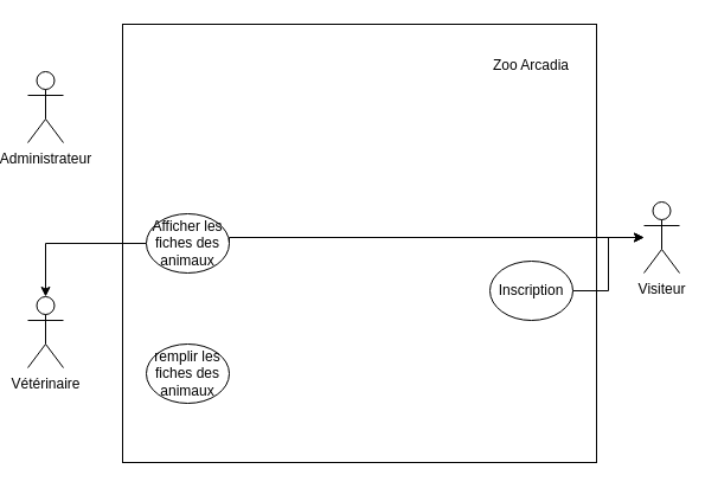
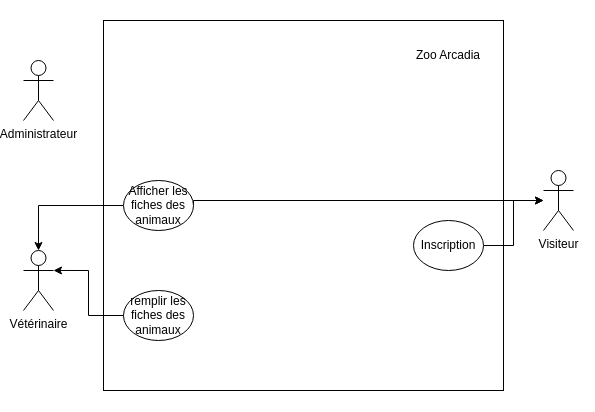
  <mxCell id="0" />
  <mxCell id="1" parent="0" />
  <mxCell id="2" value="" style="rounded=0;whiteSpace=wrap;html=1;" vertex="1" parent="1"><mxGeometry x="100" y="20" width="400" height="370" as="geometry" /></mxCell>
  <mxCell id="3" value="Administrateur" style="shape=umlActor;verticalLabelPosition=bottom;verticalAlign=top;html=1;outlineConnect=0;" vertex="1" parent="1"><mxGeometry x="20" y="60" width="30" height="60" as="geometry" /></mxCell>
  <mxCell id="4" value="Vétérinaire" style="shape=umlActor;verticalLabelPosition=bottom;verticalAlign=top;html=1;outlineConnect=0;" vertex="1" parent="1"><mxGeometry x="20" y="250" width="30" height="60" as="geometry" /></mxCell>
  <mxCell id="5" value="Visiteur" style="shape=umlActor;verticalLabelPosition=bottom;verticalAlign=top;html=1;outlineConnect=0;" vertex="1" parent="1"><mxGeometry x="540" y="170" width="30" height="60" as="geometry" /></mxCell>
  <mxCell id="6" value="Zoo Arcadia" style="text;html=1;strokeColor=none;fillColor=none;align=center;verticalAlign=middle;whiteSpace=wrap;rounded=0;" vertex="1" parent="1"><mxGeometry x="410" y="40" width="70" height="30" as="geometry" /></mxCell>
  <mxCell id="7" style="edgeStyle=orthogonalEdgeStyle;rounded=0;orthogonalLoop=1;jettySize=auto;html=1;" edge="1" parent="1" source="8" target="5"><mxGeometry relative="1" as="geometry" /></mxCell>
  <mxCell id="8" value="Inscription" style="ellipse;whiteSpace=wrap;html=1;" vertex="1" parent="1"><mxGeometry x="410" y="220" width="70" height="50" as="geometry" /></mxCell>
  <mxCell id="9" style="edgeStyle=orthogonalEdgeStyle;rounded=0;orthogonalLoop=1;jettySize=auto;html=1;" edge="1" parent="1" source="11" target="4"><mxGeometry relative="1" as="geometry" /></mxCell>
  <mxCell id="10" style="edgeStyle=orthogonalEdgeStyle;rounded=0;orthogonalLoop=1;jettySize=auto;html=1;exitX=1;exitY=0.5;exitDx=0;exitDy=0;" edge="1" parent="1" source="11" target="5"><mxGeometry relative="1" as="geometry"><Array as="points"><mxPoint x="190" y="200" /></Array></mxGeometry></mxCell>
  <mxCell id="11" value="Afficher les fiches des animaux" style="ellipse;whiteSpace=wrap;html=1;" vertex="1" parent="1"><mxGeometry x="120" y="180" width="70" height="50" as="geometry" /></mxCell>
  <mxCell id="12" value="remplir les fiches des animaux" style="ellipse;whiteSpace=wrap;html=1;" vertex="1" parent="1"><mxGeometry x="120" y="290" width="70" height="50" as="geometry" /></mxCell>
+ <mxCell id="13" style="edgeStyle=orthogonalEdgeStyle;rounded=0;orthogonalLoop=1;jettySize=auto;html=1;entryX=1;entryY=0.333;entryDx=0;entryDy=0;entryPerimeter=0;" edge="1" parent="1" source="12" target="4"><mxGeometry relative="1" as="geometry" /></mxCell>
